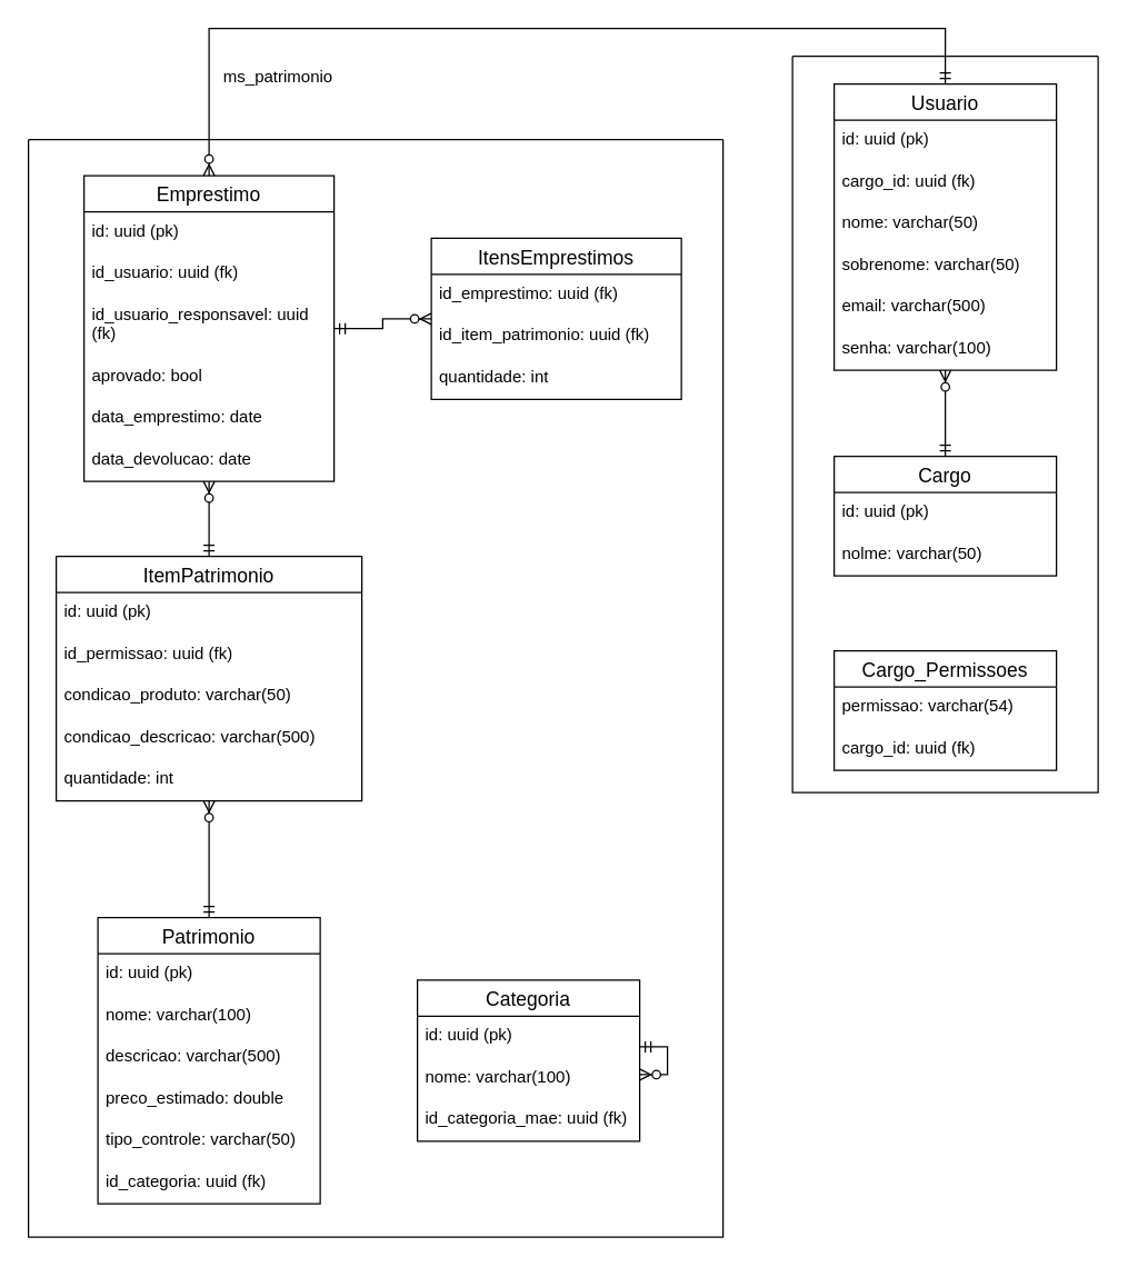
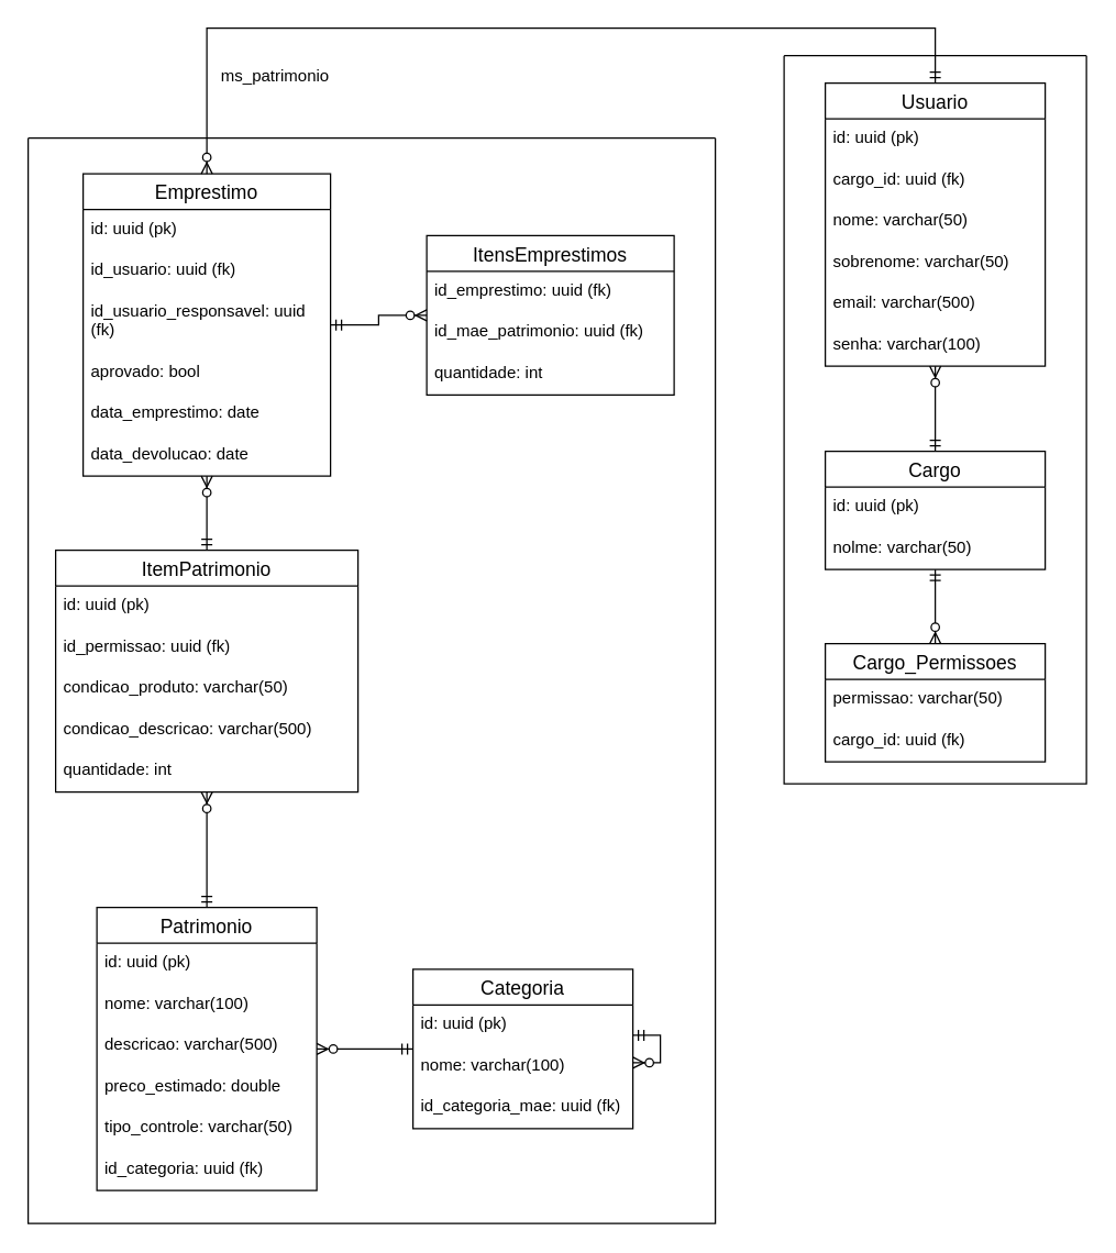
  <mxCell id="0" />
  <mxCell id="1" parent="0" />
  <mxCell id="2" value="Patrimonio" style="swimlane;fontStyle=0;childLayout=stackLayout;horizontal=1;startSize=26;horizontalStack=0;resizeParent=1;resizeParentMax=0;resizeLast=0;collapsible=1;marginBottom=0;align=center;fontSize=14;" vertex="1" parent="1"><mxGeometry x="70" y="660" width="160" height="206" as="geometry" /></mxCell>
  <mxCell id="3" value="id: uuid (pk)" style="text;strokeColor=none;fillColor=none;spacingLeft=4;spacingRight=4;overflow=hidden;rotatable=0;points=[[0,0.5],[1,0.5]];portConstraint=eastwest;fontSize=12;whiteSpace=wrap;html=1;" vertex="1" parent="2"><mxGeometry y="26" width="160" height="30" as="geometry" /></mxCell>
  <mxCell id="4" value="nome: varchar(100)" style="text;strokeColor=none;fillColor=none;spacingLeft=4;spacingRight=4;overflow=hidden;rotatable=0;points=[[0,0.5],[1,0.5]];portConstraint=eastwest;fontSize=12;whiteSpace=wrap;html=1;" vertex="1" parent="2"><mxGeometry y="56" width="160" height="30" as="geometry" /></mxCell>
  <mxCell id="5" value="descricao: varchar(500)" style="text;strokeColor=none;fillColor=none;spacingLeft=4;spacingRight=4;overflow=hidden;rotatable=0;points=[[0,0.5],[1,0.5]];portConstraint=eastwest;fontSize=12;whiteSpace=wrap;html=1;" vertex="1" parent="2"><mxGeometry y="86" width="160" height="30" as="geometry" /></mxCell>
  <mxCell id="6" value="preco_estimado: double" style="text;strokeColor=none;fillColor=none;spacingLeft=4;spacingRight=4;overflow=hidden;rotatable=0;points=[[0,0.5],[1,0.5]];portConstraint=eastwest;fontSize=12;whiteSpace=wrap;html=1;" vertex="1" parent="2"><mxGeometry y="116" width="160" height="30" as="geometry" /></mxCell>
  <mxCell id="7" value="tipo_controle: varchar(50)" style="text;strokeColor=none;fillColor=none;spacingLeft=4;spacingRight=4;overflow=hidden;rotatable=0;points=[[0,0.5],[1,0.5]];portConstraint=eastwest;fontSize=12;whiteSpace=wrap;html=1;" vertex="1" parent="2"><mxGeometry y="146" width="160" height="30" as="geometry" /></mxCell>
  <mxCell id="8" value="id_categoria: uuid&amp;nbsp;(fk)" style="text;strokeColor=none;fillColor=none;spacingLeft=4;spacingRight=4;overflow=hidden;rotatable=0;points=[[0,0.5],[1,0.5]];portConstraint=eastwest;fontSize=12;whiteSpace=wrap;html=1;" vertex="1" parent="2"><mxGeometry y="176" width="160" height="30" as="geometry" /></mxCell>
  <mxCell id="9" value="Categoria" style="swimlane;fontStyle=0;childLayout=stackLayout;horizontal=1;startSize=26;horizontalStack=0;resizeParent=1;resizeParentMax=0;resizeLast=0;collapsible=1;marginBottom=0;align=center;fontSize=14;" vertex="1" parent="1"><mxGeometry x="300" y="705" width="160" height="116" as="geometry" /></mxCell>
  <mxCell id="10" value="id: uuid&amp;nbsp;(pk)" style="text;strokeColor=none;fillColor=none;spacingLeft=4;spacingRight=4;overflow=hidden;rotatable=0;points=[[0,0.5],[1,0.5]];portConstraint=eastwest;fontSize=12;whiteSpace=wrap;html=1;" vertex="1" parent="9"><mxGeometry y="26" width="160" height="30" as="geometry" /></mxCell>
  <mxCell id="11" value="nome: varchar(100)" style="text;strokeColor=none;fillColor=none;spacingLeft=4;spacingRight=4;overflow=hidden;rotatable=0;points=[[0,0.5],[1,0.5]];portConstraint=eastwest;fontSize=12;whiteSpace=wrap;html=1;" vertex="1" parent="9"><mxGeometry y="56" width="160" height="30" as="geometry" /></mxCell>
  <mxCell id="12" value="id_categoria_mae: uuid&amp;nbsp;(fk)" style="text;strokeColor=none;fillColor=none;spacingLeft=4;spacingRight=4;overflow=hidden;rotatable=0;points=[[0,0.5],[1,0.5]];portConstraint=eastwest;fontSize=12;whiteSpace=wrap;html=1;" vertex="1" parent="9"><mxGeometry y="86" width="160" height="30" as="geometry" /></mxCell>
  <mxCell id="13" value="" style="edgeStyle=orthogonalEdgeStyle;fontSize=12;html=1;endArrow=ERzeroToMany;startArrow=ERmandOne;rounded=0;" edge="1" parent="1" source="9" target="9"><mxGeometry width="100" height="100" relative="1" as="geometry"><mxPoint x="530" y="680" as="sourcePoint" /><mxPoint x="630" y="580" as="targetPoint" /></mxGeometry></mxCell>
+ <mxCell id="14" value="" style="edgeStyle=orthogonalEdgeStyle;fontSize=12;html=1;endArrow=ERzeroToMany;startArrow=ERmandOne;rounded=0;" edge="1" parent="1" source="9" target="2"><mxGeometry width="100" height="100" relative="1" as="geometry"><mxPoint x="180" y="870" as="sourcePoint" /><mxPoint x="280" y="770" as="targetPoint" /></mxGeometry></mxCell>
  <mxCell id="15" value="ItemPatrimonio" style="swimlane;fontStyle=0;childLayout=stackLayout;horizontal=1;startSize=26;horizontalStack=0;resizeParent=1;resizeParentMax=0;resizeLast=0;collapsible=1;marginBottom=0;align=center;fontSize=14;" vertex="1" parent="1"><mxGeometry x="40" y="400" width="220" height="176" as="geometry" /></mxCell>
  <mxCell id="16" value="id: uuid (pk)" style="text;strokeColor=none;fillColor=none;spacingLeft=4;spacingRight=4;overflow=hidden;rotatable=0;points=[[0,0.5],[1,0.5]];portConstraint=eastwest;fontSize=12;whiteSpace=wrap;html=1;" vertex="1" parent="15"><mxGeometry y="26" width="220" height="30" as="geometry" /></mxCell>
  <mxCell id="17" value="id_permissao: uuid (fk)" style="text;strokeColor=none;fillColor=none;spacingLeft=4;spacingRight=4;overflow=hidden;rotatable=0;points=[[0,0.5],[1,0.5]];portConstraint=eastwest;fontSize=12;whiteSpace=wrap;html=1;" vertex="1" parent="15"><mxGeometry y="56" width="220" height="30" as="geometry" /></mxCell>
  <mxCell id="18" value="condicao_produto: varchar(50)" style="text;strokeColor=none;fillColor=none;spacingLeft=4;spacingRight=4;overflow=hidden;rotatable=0;points=[[0,0.5],[1,0.5]];portConstraint=eastwest;fontSize=12;whiteSpace=wrap;html=1;" vertex="1" parent="15"><mxGeometry y="86" width="220" height="30" as="geometry" /></mxCell>
  <mxCell id="19" value="condicao_descricao: varchar(500)" style="text;strokeColor=none;fillColor=none;spacingLeft=4;spacingRight=4;overflow=hidden;rotatable=0;points=[[0,0.5],[1,0.5]];portConstraint=eastwest;fontSize=12;whiteSpace=wrap;html=1;" vertex="1" parent="15"><mxGeometry y="116" width="220" height="30" as="geometry" /></mxCell>
  <mxCell id="20" value="quantidade: int" style="text;strokeColor=none;fillColor=none;spacingLeft=4;spacingRight=4;overflow=hidden;rotatable=0;points=[[0,0.5],[1,0.5]];portConstraint=eastwest;fontSize=12;whiteSpace=wrap;html=1;" vertex="1" parent="15"><mxGeometry y="146" width="220" height="30" as="geometry" /></mxCell>
  <mxCell id="21" value="" style="edgeStyle=orthogonalEdgeStyle;fontSize=12;html=1;endArrow=ERzeroToMany;startArrow=ERmandOne;rounded=0;" edge="1" parent="1" source="2" target="15"><mxGeometry width="100" height="100" relative="1" as="geometry"><mxPoint x="310" y="730" as="sourcePoint" /><mxPoint x="260" y="730" as="targetPoint" /></mxGeometry></mxCell>
  <mxCell id="22" value="Emprestimo" style="swimlane;fontStyle=0;childLayout=stackLayout;horizontal=1;startSize=26;horizontalStack=0;resizeParent=1;resizeParentMax=0;resizeLast=0;collapsible=1;marginBottom=0;align=center;fontSize=14;" vertex="1" parent="1"><mxGeometry x="60" y="126" width="180" height="220" as="geometry" /></mxCell>
  <mxCell id="23" value="id: uuid (pk)" style="text;strokeColor=none;fillColor=none;spacingLeft=4;spacingRight=4;overflow=hidden;rotatable=0;points=[[0,0.5],[1,0.5]];portConstraint=eastwest;fontSize=12;whiteSpace=wrap;html=1;" vertex="1" parent="22"><mxGeometry y="26" width="180" height="30" as="geometry" /></mxCell>
  <mxCell id="24" value="id_usuario: uuid (fk)" style="text;strokeColor=none;fillColor=none;spacingLeft=4;spacingRight=4;overflow=hidden;rotatable=0;points=[[0,0.5],[1,0.5]];portConstraint=eastwest;fontSize=12;whiteSpace=wrap;html=1;" vertex="1" parent="22"><mxGeometry y="56" width="180" height="30" as="geometry" /></mxCell>
  <mxCell id="25" value="id_usuario_responsavel: uuid (fk)" style="text;strokeColor=none;fillColor=none;spacingLeft=4;spacingRight=4;overflow=hidden;rotatable=0;points=[[0,0.5],[1,0.5]];portConstraint=eastwest;fontSize=12;whiteSpace=wrap;html=1;" vertex="1" parent="22"><mxGeometry y="86" width="180" height="44" as="geometry" /></mxCell>
  <mxCell id="26" value="aprovado: bool" style="text;strokeColor=none;fillColor=none;spacingLeft=4;spacingRight=4;overflow=hidden;rotatable=0;points=[[0,0.5],[1,0.5]];portConstraint=eastwest;fontSize=12;whiteSpace=wrap;html=1;" vertex="1" parent="22"><mxGeometry y="130" width="180" height="30" as="geometry" /></mxCell>
  <mxCell id="27" value="data_emprestimo: date" style="text;strokeColor=none;fillColor=none;spacingLeft=4;spacingRight=4;overflow=hidden;rotatable=0;points=[[0,0.5],[1,0.5]];portConstraint=eastwest;fontSize=12;whiteSpace=wrap;html=1;" vertex="1" parent="22"><mxGeometry y="160" width="180" height="30" as="geometry" /></mxCell>
  <mxCell id="28" value="data_devolucao: date" style="text;strokeColor=none;fillColor=none;spacingLeft=4;spacingRight=4;overflow=hidden;rotatable=0;points=[[0,0.5],[1,0.5]];portConstraint=eastwest;fontSize=12;whiteSpace=wrap;html=1;" vertex="1" parent="22"><mxGeometry y="190" width="180" height="30" as="geometry" /></mxCell>
  <mxCell id="29" value="" style="edgeStyle=orthogonalEdgeStyle;fontSize=12;html=1;endArrow=ERzeroToMany;startArrow=ERmandOne;rounded=0;" edge="1" parent="1" source="15" target="22"><mxGeometry width="100" height="100" relative="1" as="geometry"><mxPoint x="190" y="666" as="sourcePoint" /><mxPoint x="190" y="602" as="targetPoint" /></mxGeometry></mxCell>
  <mxCell id="30" value="Usuario" style="swimlane;fontStyle=0;childLayout=stackLayout;horizontal=1;startSize=26;horizontalStack=0;resizeParent=1;resizeParentMax=0;resizeLast=0;collapsible=1;marginBottom=0;align=center;fontSize=14;" vertex="1" parent="1"><mxGeometry x="600" y="60" width="160" height="206" as="geometry" /></mxCell>
  <mxCell id="31" value="id: uuid (pk)" style="text;strokeColor=none;fillColor=none;spacingLeft=4;spacingRight=4;overflow=hidden;rotatable=0;points=[[0,0.5],[1,0.5]];portConstraint=eastwest;fontSize=12;whiteSpace=wrap;html=1;" vertex="1" parent="30"><mxGeometry y="26" width="160" height="30" as="geometry" /></mxCell>
  <mxCell id="32" value="cargo_id: uuid (fk)" style="text;strokeColor=none;fillColor=none;spacingLeft=4;spacingRight=4;overflow=hidden;rotatable=0;points=[[0,0.5],[1,0.5]];portConstraint=eastwest;fontSize=12;whiteSpace=wrap;html=1;" vertex="1" parent="30"><mxGeometry y="56" width="160" height="30" as="geometry" /></mxCell>
  <mxCell id="33" value="nome: varchar(50)" style="text;strokeColor=none;fillColor=none;spacingLeft=4;spacingRight=4;overflow=hidden;rotatable=0;points=[[0,0.5],[1,0.5]];portConstraint=eastwest;fontSize=12;whiteSpace=wrap;html=1;" vertex="1" parent="30"><mxGeometry y="86" width="160" height="30" as="geometry" /></mxCell>
  <mxCell id="34" value="sobrenome: varchar(50)" style="text;strokeColor=none;fillColor=none;spacingLeft=4;spacingRight=4;overflow=hidden;rotatable=0;points=[[0,0.5],[1,0.5]];portConstraint=eastwest;fontSize=12;whiteSpace=wrap;html=1;" vertex="1" parent="30"><mxGeometry y="116" width="160" height="30" as="geometry" /></mxCell>
  <mxCell id="35" value="email: varchar(500)" style="text;strokeColor=none;fillColor=none;spacingLeft=4;spacingRight=4;overflow=hidden;rotatable=0;points=[[0,0.5],[1,0.5]];portConstraint=eastwest;fontSize=12;whiteSpace=wrap;html=1;" vertex="1" parent="30"><mxGeometry y="146" width="160" height="30" as="geometry" /></mxCell>
  <mxCell id="36" value="senha: varchar(100)" style="text;strokeColor=none;fillColor=none;spacingLeft=4;spacingRight=4;overflow=hidden;rotatable=0;points=[[0,0.5],[1,0.5]];portConstraint=eastwest;fontSize=12;whiteSpace=wrap;html=1;" vertex="1" parent="30"><mxGeometry y="176" width="160" height="30" as="geometry" /></mxCell>
  <mxCell id="37" value="ItensEmprestimos" style="swimlane;fontStyle=0;childLayout=stackLayout;horizontal=1;startSize=26;horizontalStack=0;resizeParent=1;resizeParentMax=0;resizeLast=0;collapsible=1;marginBottom=0;align=center;fontSize=14;" vertex="1" parent="1"><mxGeometry x="310" y="171" width="180" height="116" as="geometry" /></mxCell>
  <mxCell id="38" value="id_emprestimo: uuid (fk)" style="text;strokeColor=none;fillColor=none;spacingLeft=4;spacingRight=4;overflow=hidden;rotatable=0;points=[[0,0.5],[1,0.5]];portConstraint=eastwest;fontSize=12;whiteSpace=wrap;html=1;" vertex="1" parent="37"><mxGeometry y="26" width="180" height="30" as="geometry" /></mxCell>
- <mxCell id="39" value="id_item_patrimonio: uuid (fk)" style="text;strokeColor=none;fillColor=none;spacingLeft=4;spacingRight=4;overflow=hidden;rotatable=0;points=[[0,0.5],[1,0.5]];portConstraint=eastwest;fontSize=12;whiteSpace=wrap;html=1;" vertex="1" parent="37"><mxGeometry y="56" width="180" height="30" as="geometry" /></mxCell>
+ <mxCell id="39" value="id_mae_patrimonio: uuid (fk)" style="text;strokeColor=none;fillColor=none;spacingLeft=4;spacingRight=4;overflow=hidden;rotatable=0;points=[[0,0.5],[1,0.5]];portConstraint=eastwest;fontSize=12;whiteSpace=wrap;html=1;" vertex="1" parent="37"><mxGeometry y="56" width="180" height="30" as="geometry" /></mxCell>
  <mxCell id="40" value="quantidade: int" style="text;strokeColor=none;fillColor=none;spacingLeft=4;spacingRight=4;overflow=hidden;rotatable=0;points=[[0,0.5],[1,0.5]];portConstraint=eastwest;fontSize=12;whiteSpace=wrap;html=1;" vertex="1" parent="37"><mxGeometry y="86" width="180" height="30" as="geometry" /></mxCell>
  <mxCell id="41" value="" style="edgeStyle=orthogonalEdgeStyle;fontSize=12;html=1;endArrow=ERzeroToMany;startArrow=ERmandOne;rounded=0;" edge="1" parent="1" source="22" target="37"><mxGeometry width="100" height="100" relative="1" as="geometry"><mxPoint x="140" y="473" as="sourcePoint" /><mxPoint x="140" y="380" as="targetPoint" /></mxGeometry></mxCell>
  <mxCell id="42" value="" style="edgeStyle=orthogonalEdgeStyle;fontSize=12;html=1;endArrow=ERzeroToMany;startArrow=ERmandOne;rounded=0;" edge="1" parent="1" source="46" target="30"><mxGeometry width="100" height="100" relative="1" as="geometry"><mxPoint x="1000" y="130" as="sourcePoint" /><mxPoint x="1010" y="215" as="targetPoint" /></mxGeometry></mxCell>
  <mxCell id="43" value="" style="edgeStyle=orthogonalEdgeStyle;fontSize=12;html=1;endArrow=ERzeroToMany;startArrow=ERmandOne;rounded=0;" edge="1" parent="1" source="30" target="22"><mxGeometry width="100" height="100" relative="1" as="geometry"><mxPoint x="580" y="147" as="sourcePoint" /><mxPoint x="490" y="30" as="targetPoint" /><Array as="points"><mxPoint x="680" y="20" /><mxPoint x="150" y="20" /></Array></mxGeometry></mxCell>
  <mxCell id="44" value="" style="swimlane;startSize=0;" vertex="1" parent="1"><mxGeometry x="20" y="100" width="500" height="790" as="geometry" /></mxCell>
  <mxCell id="45" value="" style="swimlane;startSize=0;" vertex="1" parent="1"><mxGeometry x="570" y="40" width="220" height="530" as="geometry" /></mxCell>
  <mxCell id="46" value="Cargo" style="swimlane;fontStyle=0;childLayout=stackLayout;horizontal=1;startSize=26;horizontalStack=0;resizeParent=1;resizeParentMax=0;resizeLast=0;collapsible=1;marginBottom=0;align=center;fontSize=14;" vertex="1" parent="45"><mxGeometry x="30" y="288" width="160" height="86" as="geometry" /></mxCell>
  <mxCell id="47" value="id: uuid (pk)" style="text;strokeColor=none;fillColor=none;spacingLeft=4;spacingRight=4;overflow=hidden;rotatable=0;points=[[0,0.5],[1,0.5]];portConstraint=eastwest;fontSize=12;whiteSpace=wrap;html=1;" vertex="1" parent="46"><mxGeometry y="26" width="160" height="30" as="geometry" /></mxCell>
  <mxCell id="48" value="nolme: varchar(50)" style="text;strokeColor=none;fillColor=none;spacingLeft=4;spacingRight=4;overflow=hidden;rotatable=0;points=[[0,0.5],[1,0.5]];portConstraint=eastwest;fontSize=12;whiteSpace=wrap;html=1;" vertex="1" parent="46"><mxGeometry y="56" width="160" height="30" as="geometry" /></mxCell>
  <mxCell id="49" value="Cargo_Permissoes" style="swimlane;fontStyle=0;childLayout=stackLayout;horizontal=1;startSize=26;horizontalStack=0;resizeParent=1;resizeParentMax=0;resizeLast=0;collapsible=1;marginBottom=0;align=center;fontSize=14;" vertex="1" parent="45"><mxGeometry x="30" y="428" width="160" height="86" as="geometry" /></mxCell>
- <mxCell id="50" value="permissao: varchar(54)" style="text;strokeColor=none;fillColor=none;spacingLeft=4;spacingRight=4;overflow=hidden;rotatable=0;points=[[0,0.5],[1,0.5]];portConstraint=eastwest;fontSize=12;whiteSpace=wrap;html=1;" vertex="1" parent="49"><mxGeometry y="26" width="160" height="30" as="geometry" /></mxCell>
+ <mxCell id="50" value="permissao: varchar(50)" style="text;strokeColor=none;fillColor=none;spacingLeft=4;spacingRight=4;overflow=hidden;rotatable=0;points=[[0,0.5],[1,0.5]];portConstraint=eastwest;fontSize=12;whiteSpace=wrap;html=1;" vertex="1" parent="49"><mxGeometry y="26" width="160" height="30" as="geometry" /></mxCell>
  <mxCell id="51" value="cargo_id&lt;span style=&quot;background-color: transparent; color: light-dark(rgb(0, 0, 0), rgb(255, 255, 255));&quot;&gt;: uuid (fk)&lt;/span&gt;" style="text;strokeColor=none;fillColor=none;spacingLeft=4;spacingRight=4;overflow=hidden;rotatable=0;points=[[0,0.5],[1,0.5]];portConstraint=eastwest;fontSize=12;whiteSpace=wrap;html=1;" vertex="1" parent="49"><mxGeometry y="56" width="160" height="30" as="geometry" /></mxCell>
+ <mxCell id="52" value="" style="edgeStyle=orthogonalEdgeStyle;fontSize=12;html=1;endArrow=ERzeroToMany;startArrow=ERmandOne;rounded=0;" edge="1" parent="45" source="46" target="49"><mxGeometry width="100" height="100" relative="1" as="geometry"><mxPoint x="290" y="170" as="sourcePoint" /><mxPoint x="290" y="195" as="targetPoint" /></mxGeometry></mxCell>
  <mxCell id="53" value="ms_patrimonio" style="text;html=1;align=center;verticalAlign=middle;whiteSpace=wrap;rounded=0;" vertex="1" parent="1"><mxGeometry x="170" y="40" width="60" height="30" as="geometry" /></mxCell>
